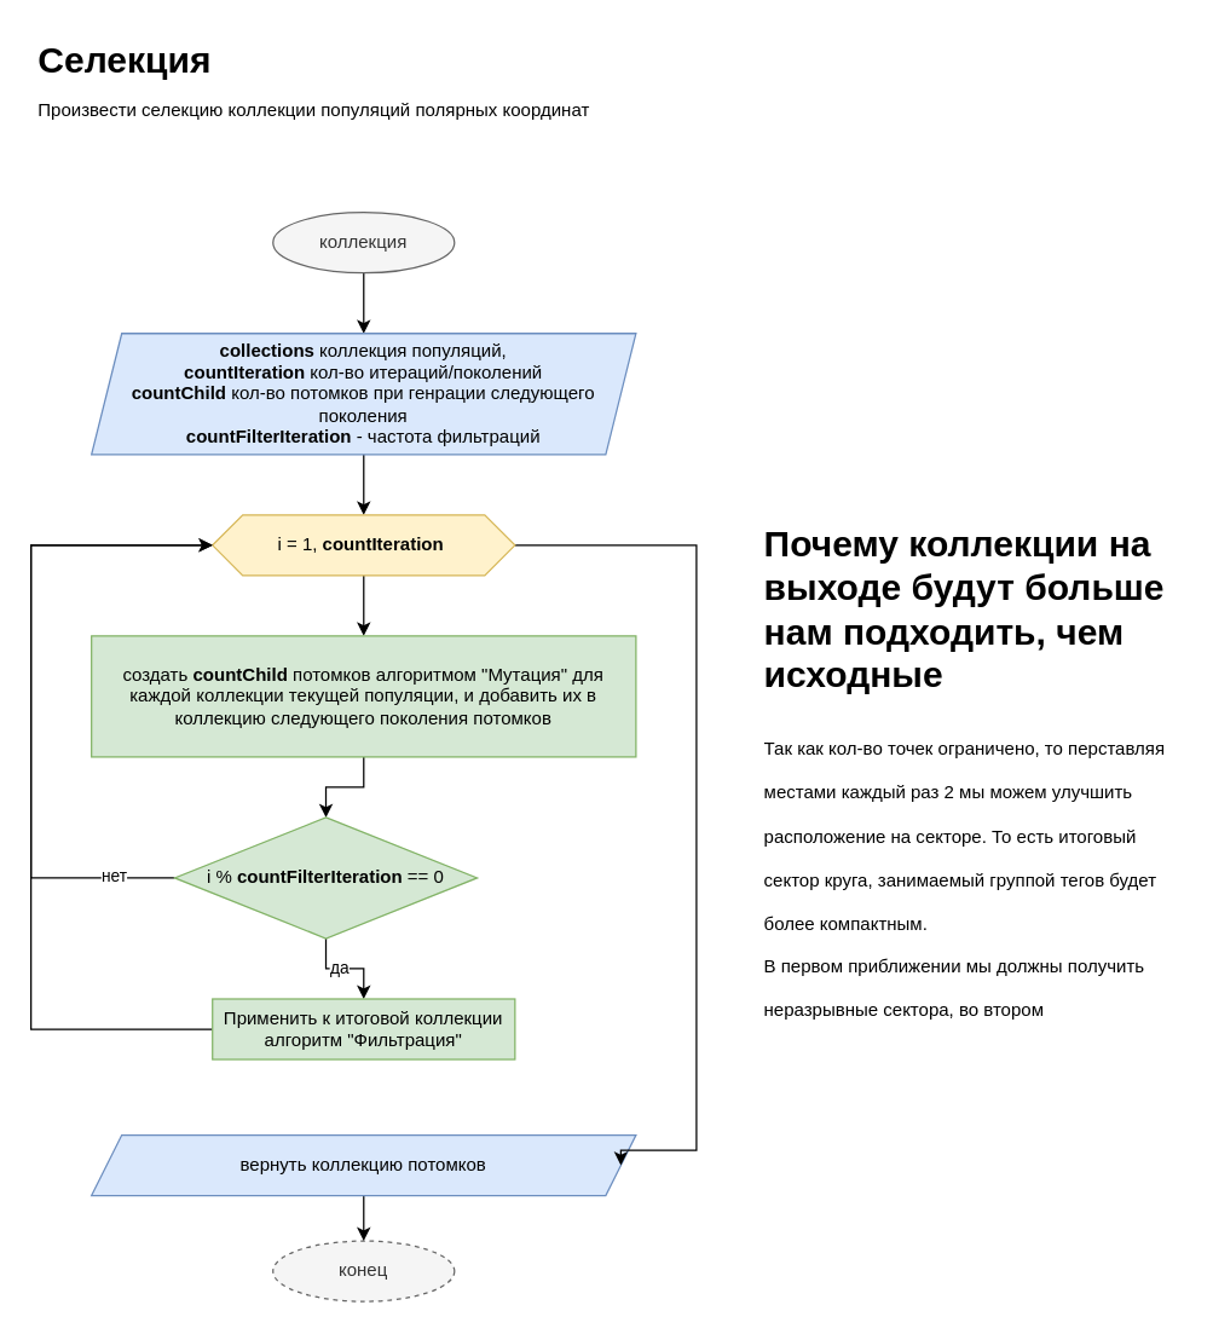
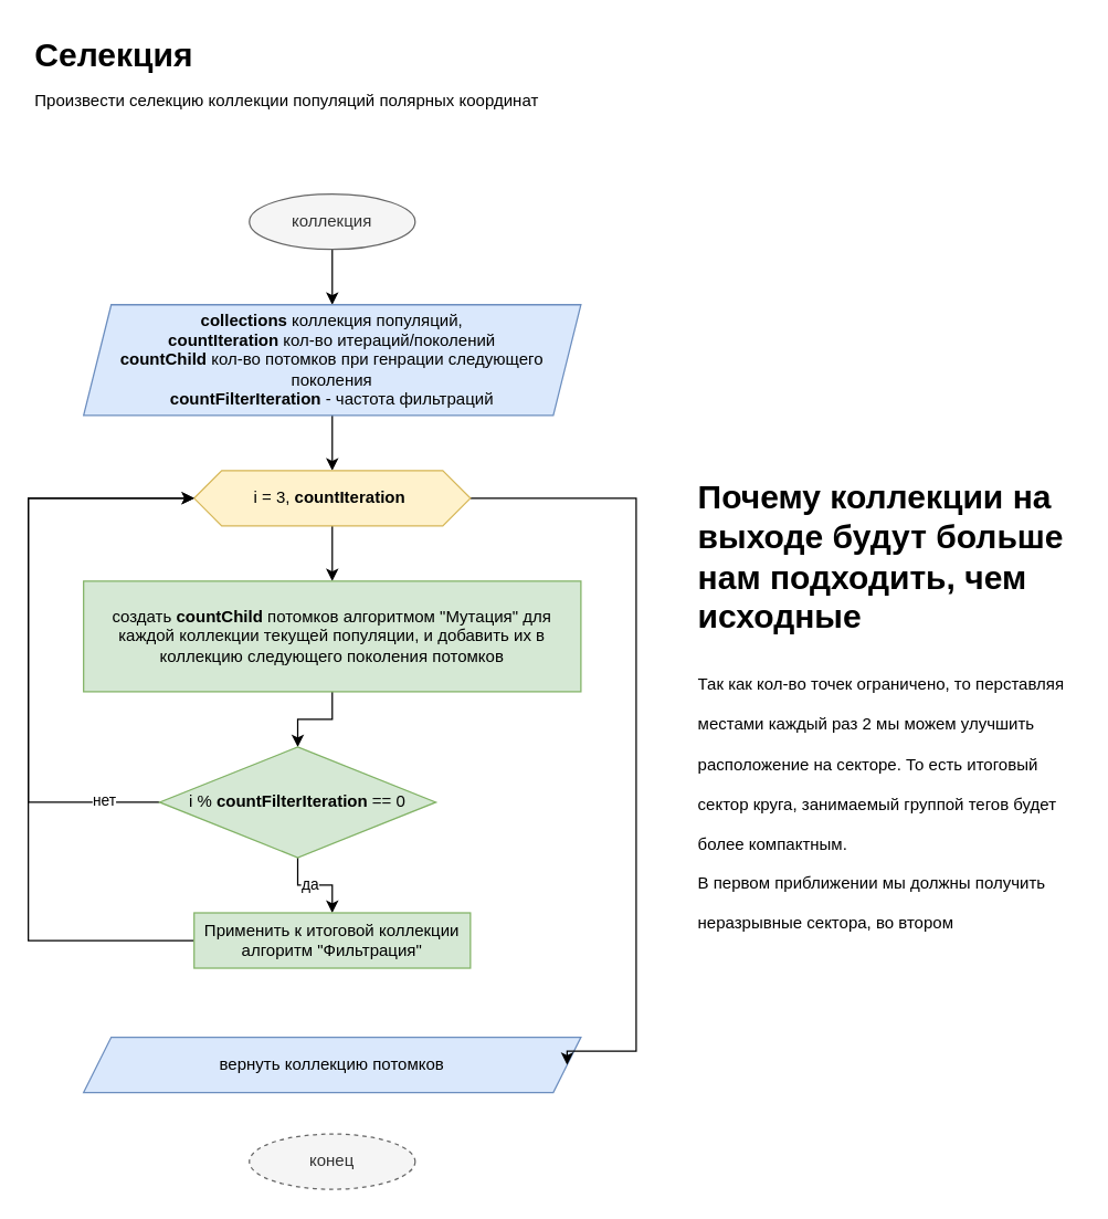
  <mxCell id="0" />
  <mxCell id="1" parent="0" />
  <mxCell id="2" value="" style="edgeStyle=orthogonalEdgeStyle;rounded=0;orthogonalLoop=1;jettySize=auto;html=1;" parent="1" source="3" target="6" edge="1"><mxGeometry relative="1" as="geometry" /></mxCell>
  <mxCell id="3" value="коллекция" style="ellipse;whiteSpace=wrap;html=1;fillColor=#f5f5f5;fontColor=#333333;strokeColor=#666666;" parent="1" vertex="1"><mxGeometry x="180" y="140" width="120" height="40" as="geometry" /></mxCell>
  <mxCell id="4" value="&lt;h1&gt;&lt;span style=&quot;background-color: initial;&quot;&gt;Селекция&lt;br&gt;&lt;/span&gt;&lt;span style=&quot;background-color: initial; font-size: 12px; font-weight: normal;&quot;&gt;Произвести селекцию коллекции популяций полярных координат&lt;/span&gt;&lt;br&gt;&lt;/h1&gt;" style="text;html=1;strokeColor=none;fillColor=none;spacing=5;spacingTop=-20;whiteSpace=wrap;overflow=hidden;rounded=0;" parent="1" vertex="1"><mxGeometry x="20" y="20" width="520" height="80" as="geometry" /></mxCell>
  <mxCell id="5" value="" style="edgeStyle=orthogonalEdgeStyle;rounded=0;orthogonalLoop=1;jettySize=auto;html=1;" edge="1" parent="1" source="6" target="12"><mxGeometry relative="1" as="geometry" /></mxCell>
  <mxCell id="6" value="&lt;b&gt;collections&lt;/b&gt; коллекция популяций,&lt;br&gt;&lt;b&gt;countIteration&lt;/b&gt;&amp;nbsp;кол-во итераций/поколений&lt;br&gt;&lt;b&gt;countChild&lt;/b&gt; кол-во потомков при генрации следующего поколения&lt;br&gt;&lt;b&gt;countFilterIteration&lt;/b&gt; - частота фильтраций" style="shape=parallelogram;perimeter=parallelogramPerimeter;whiteSpace=wrap;html=1;fixedSize=1;fillColor=#dae8fc;strokeColor=#6c8ebf;" parent="1" vertex="1"><mxGeometry x="60" y="220" width="360" height="80" as="geometry" /></mxCell>
  <mxCell id="7" value="конец" style="ellipse;whiteSpace=wrap;html=1;fillColor=#f5f5f5;fontColor=#333333;strokeColor=#666666;dashed=1;" parent="1" vertex="1"><mxGeometry x="180" y="820" width="120" height="40" as="geometry" /></mxCell>
- <mxCell id="8" value="" style="edgeStyle=orthogonalEdgeStyle;rounded=0;orthogonalLoop=1;jettySize=auto;html=1;" parent="1" source="9" target="7" edge="1"><mxGeometry relative="1" as="geometry" /></mxCell>
  <mxCell id="9" value="вернуть коллекцию потомков" style="shape=parallelogram;perimeter=parallelogramPerimeter;whiteSpace=wrap;html=1;fixedSize=1;fillColor=#dae8fc;strokeColor=#6c8ebf;" parent="1" vertex="1"><mxGeometry x="60" y="750" width="360" height="40" as="geometry" /></mxCell>
  <mxCell id="10" value="" style="edgeStyle=orthogonalEdgeStyle;rounded=0;orthogonalLoop=1;jettySize=auto;html=1;" edge="1" parent="1" source="12" target="14"><mxGeometry relative="1" as="geometry" /></mxCell>
  <mxCell id="11" style="edgeStyle=orthogonalEdgeStyle;rounded=0;orthogonalLoop=1;jettySize=auto;html=1;entryX=1;entryY=0.5;entryDx=0;entryDy=0;" edge="1" parent="1" source="12" target="9"><mxGeometry relative="1" as="geometry"><Array as="points"><mxPoint x="460" y="360" /><mxPoint x="460" y="760" /></Array></mxGeometry></mxCell>
- <mxCell id="12" value="i = 1,&amp;nbsp;&lt;b style=&quot;border-color: var(--border-color);&quot;&gt;countIteration&lt;/b&gt;&amp;nbsp;" style="shape=hexagon;perimeter=hexagonPerimeter2;whiteSpace=wrap;html=1;fixedSize=1;fillColor=#fff2cc;strokeColor=#d6b656;" vertex="1" parent="1"><mxGeometry x="140" y="340" width="200" height="40" as="geometry" /></mxCell>
+ <mxCell id="12" value="i = 3,&amp;nbsp;&lt;b style=&quot;border-color: var(--border-color);&quot;&gt;countIteration&lt;/b&gt;&amp;nbsp;" style="shape=hexagon;perimeter=hexagonPerimeter2;whiteSpace=wrap;html=1;fixedSize=1;fillColor=#fff2cc;strokeColor=#d6b656;" vertex="1" parent="1"><mxGeometry x="140" y="340" width="200" height="40" as="geometry" /></mxCell>
  <mxCell id="13" value="" style="edgeStyle=orthogonalEdgeStyle;rounded=0;orthogonalLoop=1;jettySize=auto;html=1;" edge="1" parent="1" source="14" target="19"><mxGeometry relative="1" as="geometry" /></mxCell>
  <mxCell id="14" value="создать&amp;nbsp;&lt;b style=&quot;border-color: var(--border-color);&quot;&gt;countChild &lt;/b&gt;&lt;span style=&quot;border-color: var(--border-color);&quot;&gt;потомков алгоритмом &quot;Мутация&quot; для каждой коллекции текущей популяции, и добавить их в коллекцию следующего поколения потомков&lt;/span&gt;" style="rounded=0;whiteSpace=wrap;html=1;fillColor=#d5e8d4;strokeColor=#82b366;" vertex="1" parent="1"><mxGeometry x="60" y="420" width="360" height="80" as="geometry" /></mxCell>
  <mxCell id="15" value="" style="edgeStyle=orthogonalEdgeStyle;rounded=0;orthogonalLoop=1;jettySize=auto;html=1;" edge="1" parent="1" source="19" target="21"><mxGeometry relative="1" as="geometry" /></mxCell>
  <mxCell id="16" value="да" style="edgeLabel;html=1;align=center;verticalAlign=middle;resizable=0;points=[];" vertex="1" connectable="0" parent="15"><mxGeometry x="-0.133" y="1" relative="1" as="geometry"><mxPoint as="offset" /></mxGeometry></mxCell>
  <mxCell id="17" style="edgeStyle=orthogonalEdgeStyle;rounded=0;orthogonalLoop=1;jettySize=auto;html=1;entryX=0;entryY=0.5;entryDx=0;entryDy=0;" edge="1" parent="1" source="19" target="12"><mxGeometry relative="1" as="geometry"><Array as="points"><mxPoint x="20" y="580" /><mxPoint x="20" y="360" /></Array></mxGeometry></mxCell>
  <mxCell id="18" value="нет" style="edgeLabel;html=1;align=center;verticalAlign=middle;resizable=0;points=[];" vertex="1" connectable="0" parent="17"><mxGeometry x="-0.813" y="-2" relative="1" as="geometry"><mxPoint as="offset" /></mxGeometry></mxCell>
  <mxCell id="19" value="i %&amp;nbsp;&lt;b style=&quot;border-color: var(--border-color);&quot;&gt;countFilterIteration &lt;/b&gt;&lt;span style=&quot;border-color: var(--border-color);&quot;&gt;== 0&lt;/span&gt;" style="rhombus;whiteSpace=wrap;html=1;fillColor=#d5e8d4;strokeColor=#82b366;rounded=0;" vertex="1" parent="1"><mxGeometry x="115" y="540" width="200" height="80" as="geometry" /></mxCell>
  <mxCell id="20" style="edgeStyle=orthogonalEdgeStyle;rounded=0;orthogonalLoop=1;jettySize=auto;html=1;entryX=0;entryY=0.5;entryDx=0;entryDy=0;" edge="1" parent="1" source="21" target="12"><mxGeometry relative="1" as="geometry"><Array as="points"><mxPoint x="20" y="680" /><mxPoint x="20" y="360" /></Array></mxGeometry></mxCell>
  <mxCell id="21" value="Применить к итоговой коллекции алгоритм &quot;Фильтрация&quot;" style="whiteSpace=wrap;html=1;fillColor=#d5e8d4;strokeColor=#82b366;rounded=0;" vertex="1" parent="1"><mxGeometry x="140" y="660" width="200" height="40" as="geometry" /></mxCell>
  <mxCell id="22" value="&lt;h1&gt;&lt;span style=&quot;background-color: initial;&quot;&gt;Почему коллекции на выходе будут больше нам подходить, чем исходные&lt;/span&gt;&lt;/h1&gt;&lt;h1&gt;&lt;span style=&quot;font-size: 12px; font-weight: 400;&quot;&gt;Так как кол-во точек ограничено, то перставляя местами каждый раз 2 мы можем улучшить расположение на секторе. То есть итоговый сектор круга, занимаемый группой тегов будет более компактным.&lt;br&gt;В первом приближении мы должны получить неразрывные сектора, во втором минимизировать площадь пересечения секторов. (Так как координаты полярные, то уменьшение площади = уменьшению углов пересечения секторов)&lt;/span&gt;&lt;/h1&gt;" style="text;html=1;strokeColor=none;fillColor=none;spacing=5;spacingTop=-20;whiteSpace=wrap;overflow=hidden;rounded=0;" vertex="1" parent="1"><mxGeometry x="500" y="340" width="280" height="350" as="geometry" /></mxCell>
